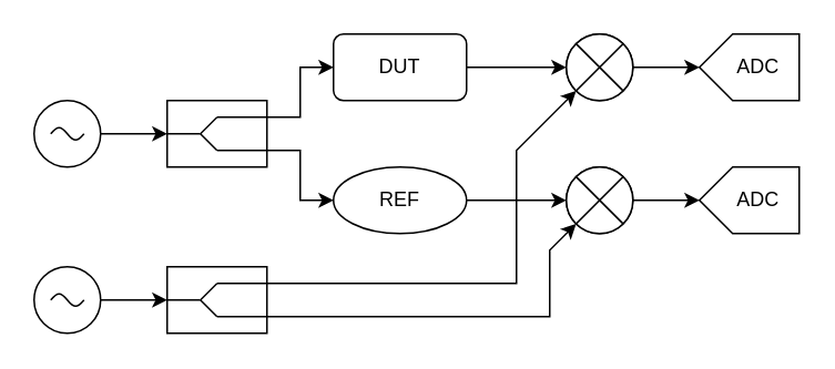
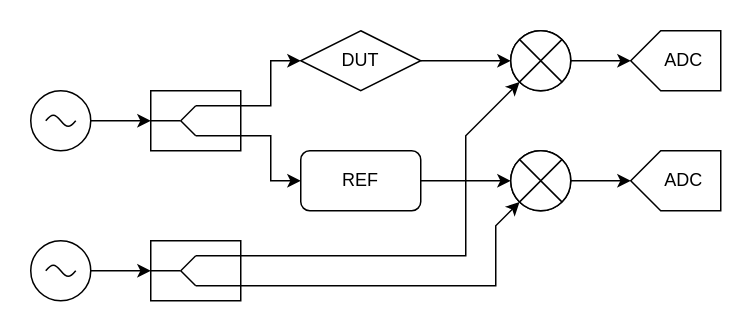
  <mxCell id="0" />
  <mxCell id="1" parent="0" />
  <mxCell id="2" value="" style="ellipse;whiteSpace=wrap;html=1;aspect=fixed;" vertex="1" parent="1"><mxGeometry x="340" y="20" width="40" height="40" as="geometry" /></mxCell>
  <mxCell id="3" value="" style="ellipse;whiteSpace=wrap;html=1;aspect=fixed;" vertex="1" parent="1"><mxGeometry x="340" y="100" width="40" height="40" as="geometry" /></mxCell>
  <mxCell id="4" value="" style="verticalLabelPosition=bottom;shadow=0;dashed=0;align=center;html=1;verticalAlign=top;shape=mxgraph.electrical.abstract.multiplier;" vertex="1" parent="1"><mxGeometry x="340" y="20" width="40" height="40" as="geometry" /></mxCell>
  <mxCell id="5" value="" style="verticalLabelPosition=bottom;shadow=0;dashed=0;align=center;html=1;verticalAlign=top;shape=mxgraph.electrical.abstract.multiplier;" vertex="1" parent="1"><mxGeometry x="340" y="100" width="40" height="40" as="geometry" /></mxCell>
- <mxCell id="6" value="DUT" style="rounded=1;whiteSpace=wrap;html=1;" vertex="1" parent="1"><mxGeometry x="200" y="20" width="80" height="40" as="geometry" /></mxCell>
- <mxCell id="7" value="REF" style="ellipse;whiteSpace=wrap;html=1;" vertex="1" parent="1"><mxGeometry x="200" y="100" width="80" height="40" as="geometry" /></mxCell>
+ <mxCell id="6" value="DUT" style="rhombus;whiteSpace=wrap;html=1;" vertex="1" parent="1"><mxGeometry x="200" y="20" width="80" height="40" as="geometry" /></mxCell>
+ <mxCell id="7" value="REF" style="rounded=1;whiteSpace=wrap;html=1;" vertex="1" parent="1"><mxGeometry x="200" y="100" width="80" height="40" as="geometry" /></mxCell>
  <mxCell id="8" value="" style="group" vertex="1" connectable="0" parent="1"><mxGeometry x="20" y="160" width="40" height="40" as="geometry" /></mxCell>
  <mxCell id="9" value="" style="ellipse;whiteSpace=wrap;html=1;aspect=fixed;" vertex="1" parent="8"><mxGeometry width="40" height="40" as="geometry" /></mxCell>
  <mxCell id="10" value="" style="pointerEvents=1;verticalLabelPosition=bottom;shadow=0;dashed=0;align=center;html=1;verticalAlign=top;shape=mxgraph.electrical.waveforms.sine_wave;" vertex="1" parent="8"><mxGeometry x="10" y="15" width="20" height="10" as="geometry" /></mxCell>
  <mxCell id="11" value="" style="group" vertex="1" connectable="0" parent="1"><mxGeometry x="20" y="60" width="40" height="40" as="geometry" /></mxCell>
  <mxCell id="12" value="" style="ellipse;whiteSpace=wrap;html=1;aspect=fixed;" vertex="1" parent="11"><mxGeometry width="40" height="40" as="geometry" /></mxCell>
  <mxCell id="13" value="" style="pointerEvents=1;verticalLabelPosition=bottom;shadow=0;dashed=0;align=center;html=1;verticalAlign=top;shape=mxgraph.electrical.waveforms.sine_wave;" vertex="1" parent="11"><mxGeometry x="10" y="15" width="20" height="10" as="geometry" /></mxCell>
  <mxCell id="14" value="" style="group" vertex="1" connectable="0" parent="1"><mxGeometry x="100" y="60" width="60" height="40" as="geometry" /></mxCell>
  <mxCell id="15" value="" style="rounded=0;whiteSpace=wrap;html=1;" vertex="1" parent="14"><mxGeometry width="60" height="40" as="geometry" /></mxCell>
  <mxCell id="16" value="" style="endArrow=none;html=1;rounded=0;" edge="1" parent="14"><mxGeometry width="50" height="50" relative="1" as="geometry"><mxPoint y="20" as="sourcePoint" /><mxPoint x="20" y="20" as="targetPoint" /></mxGeometry></mxCell>
  <mxCell id="17" value="" style="endArrow=none;html=1;rounded=0;entryX=1;entryY=0.25;entryDx=0;entryDy=0;" edge="1" parent="14" target="15"><mxGeometry width="50" height="50" relative="1" as="geometry"><mxPoint x="30" y="10" as="sourcePoint" /><mxPoint x="50" y="10" as="targetPoint" /></mxGeometry></mxCell>
  <mxCell id="18" value="" style="endArrow=none;html=1;rounded=0;entryX=1;entryY=0.75;entryDx=0;entryDy=0;" edge="1" parent="14" target="15"><mxGeometry width="50" height="50" relative="1" as="geometry"><mxPoint x="30" y="30" as="sourcePoint" /><mxPoint x="50" y="30" as="targetPoint" /></mxGeometry></mxCell>
  <mxCell id="19" value="" style="endArrow=none;html=1;rounded=0;" edge="1" parent="14"><mxGeometry width="50" height="50" relative="1" as="geometry"><mxPoint x="20" y="20" as="sourcePoint" /><mxPoint x="30" y="10" as="targetPoint" /></mxGeometry></mxCell>
  <mxCell id="20" value="" style="endArrow=none;html=1;rounded=0;" edge="1" parent="14"><mxGeometry width="50" height="50" relative="1" as="geometry"><mxPoint x="20" y="20" as="sourcePoint" /><mxPoint x="30" y="30" as="targetPoint" /></mxGeometry></mxCell>
  <mxCell id="21" value="" style="group" vertex="1" connectable="0" parent="1"><mxGeometry x="100" y="160" width="60" height="40" as="geometry" /></mxCell>
  <mxCell id="22" value="" style="rounded=0;whiteSpace=wrap;html=1;" vertex="1" parent="21"><mxGeometry width="60" height="40" as="geometry" /></mxCell>
  <mxCell id="23" value="" style="endArrow=none;html=1;rounded=0;" edge="1" parent="21"><mxGeometry width="50" height="50" relative="1" as="geometry"><mxPoint y="20" as="sourcePoint" /><mxPoint x="20" y="20" as="targetPoint" /></mxGeometry></mxCell>
  <mxCell id="24" value="" style="endArrow=none;html=1;rounded=0;entryX=1;entryY=0.25;entryDx=0;entryDy=0;" edge="1" parent="21" target="22"><mxGeometry width="50" height="50" relative="1" as="geometry"><mxPoint x="30" y="10" as="sourcePoint" /><mxPoint x="50" y="10" as="targetPoint" /></mxGeometry></mxCell>
  <mxCell id="25" value="" style="endArrow=none;html=1;rounded=0;entryX=1;entryY=0.75;entryDx=0;entryDy=0;" edge="1" parent="21" target="22"><mxGeometry width="50" height="50" relative="1" as="geometry"><mxPoint x="30" y="30" as="sourcePoint" /><mxPoint x="50" y="30" as="targetPoint" /></mxGeometry></mxCell>
  <mxCell id="26" value="" style="endArrow=none;html=1;rounded=0;" edge="1" parent="21"><mxGeometry width="50" height="50" relative="1" as="geometry"><mxPoint x="20" y="20" as="sourcePoint" /><mxPoint x="30" y="10" as="targetPoint" /></mxGeometry></mxCell>
  <mxCell id="27" value="" style="endArrow=none;html=1;rounded=0;" edge="1" parent="21"><mxGeometry width="50" height="50" relative="1" as="geometry"><mxPoint x="20" y="20" as="sourcePoint" /><mxPoint x="30" y="30" as="targetPoint" /></mxGeometry></mxCell>
  <mxCell id="28" style="edgeStyle=orthogonalEdgeStyle;rounded=0;orthogonalLoop=1;jettySize=auto;html=1;exitX=1;exitY=0.5;exitDx=0;exitDy=0;entryX=0;entryY=0.5;entryDx=0;entryDy=0;" edge="1" parent="1" source="12" target="15"><mxGeometry relative="1" as="geometry" /></mxCell>
  <mxCell id="29" style="edgeStyle=orthogonalEdgeStyle;rounded=0;orthogonalLoop=1;jettySize=auto;html=1;exitX=1;exitY=0.25;exitDx=0;exitDy=0;entryX=0;entryY=0.5;entryDx=0;entryDy=0;" edge="1" parent="1" source="15" target="6"><mxGeometry relative="1" as="geometry" /></mxCell>
  <mxCell id="30" style="edgeStyle=orthogonalEdgeStyle;rounded=0;orthogonalLoop=1;jettySize=auto;html=1;exitX=1;exitY=0.75;exitDx=0;exitDy=0;entryX=0;entryY=0.5;entryDx=0;entryDy=0;" edge="1" parent="1" source="15" target="7"><mxGeometry relative="1" as="geometry" /></mxCell>
  <mxCell id="31" style="edgeStyle=orthogonalEdgeStyle;rounded=0;orthogonalLoop=1;jettySize=auto;html=1;exitX=1;exitY=0.5;exitDx=0;exitDy=0;entryX=0;entryY=0.5;entryDx=0;entryDy=0;" edge="1" parent="1" source="9" target="22"><mxGeometry relative="1" as="geometry" /></mxCell>
  <mxCell id="32" style="edgeStyle=orthogonalEdgeStyle;rounded=0;orthogonalLoop=1;jettySize=auto;html=1;exitX=1;exitY=0.5;exitDx=0;exitDy=0;entryX=0;entryY=0.5;entryDx=0;entryDy=0;entryPerimeter=0;" edge="1" parent="1" source="6" target="4"><mxGeometry relative="1" as="geometry" /></mxCell>
  <mxCell id="33" style="edgeStyle=orthogonalEdgeStyle;rounded=0;orthogonalLoop=1;jettySize=auto;html=1;exitX=1;exitY=0.5;exitDx=0;exitDy=0;entryX=0;entryY=0.5;entryDx=0;entryDy=0;entryPerimeter=0;" edge="1" parent="1" source="7" target="5"><mxGeometry relative="1" as="geometry" /></mxCell>
  <mxCell id="34" value="" style="endArrow=classic;html=1;rounded=0;entryX=0;entryY=1;entryDx=0;entryDy=0;exitX=1;exitY=0.75;exitDx=0;exitDy=0;" edge="1" parent="1" source="22" target="3"><mxGeometry width="50" height="50" relative="1" as="geometry"><mxPoint x="310" y="200" as="sourcePoint" /><mxPoint x="360" y="150" as="targetPoint" /><Array as="points"><mxPoint x="330" y="190" /><mxPoint x="330" y="150" /></Array></mxGeometry></mxCell>
  <mxCell id="35" value="" style="endArrow=classic;html=1;rounded=0;entryX=0;entryY=1;entryDx=0;entryDy=0;exitX=1;exitY=0.25;exitDx=0;exitDy=0;" edge="1" parent="1" source="22" target="2"><mxGeometry width="50" height="50" relative="1" as="geometry"><mxPoint x="300" y="160" as="sourcePoint" /><mxPoint x="350" y="110" as="targetPoint" /><Array as="points"><mxPoint x="310" y="170" /><mxPoint x="310" y="90" /></Array></mxGeometry></mxCell>
  <mxCell id="36" value="&amp;nbsp; &amp;nbsp;ADC" style="html=1;shadow=0;dashed=0;align=center;verticalAlign=middle;shape=mxgraph.arrows2.arrow;dy=0;dx=19.98;notch=0;rotation=0;direction=west;" vertex="1" parent="1"><mxGeometry x="420" y="20" width="60" height="40" as="geometry" /></mxCell>
  <mxCell id="37" style="edgeStyle=orthogonalEdgeStyle;rounded=0;orthogonalLoop=1;jettySize=auto;html=1;exitX=1;exitY=0.5;exitDx=0;exitDy=0;exitPerimeter=0;entryX=1;entryY=0.5;entryDx=0;entryDy=0;entryPerimeter=0;" edge="1" parent="1" source="4" target="36"><mxGeometry relative="1" as="geometry" /></mxCell>
  <mxCell id="38" style="edgeStyle=orthogonalEdgeStyle;rounded=0;orthogonalLoop=1;jettySize=auto;html=1;exitX=1;exitY=0.5;exitDx=0;exitDy=0;exitPerimeter=0;entryX=1;entryY=0.5;entryDx=0;entryDy=0;entryPerimeter=0;" edge="1" parent="1" source="5" target="39"><mxGeometry relative="1" as="geometry"><mxPoint x="420" y="120" as="targetPoint" /></mxGeometry></mxCell>
  <mxCell id="39" value="&amp;nbsp; &amp;nbsp;ADC" style="html=1;shadow=0;dashed=0;align=center;verticalAlign=middle;shape=mxgraph.arrows2.arrow;dy=0;dx=19.98;notch=0;rotation=0;direction=west;" vertex="1" parent="1"><mxGeometry x="420" y="100" width="60" height="40" as="geometry" /></mxCell>
